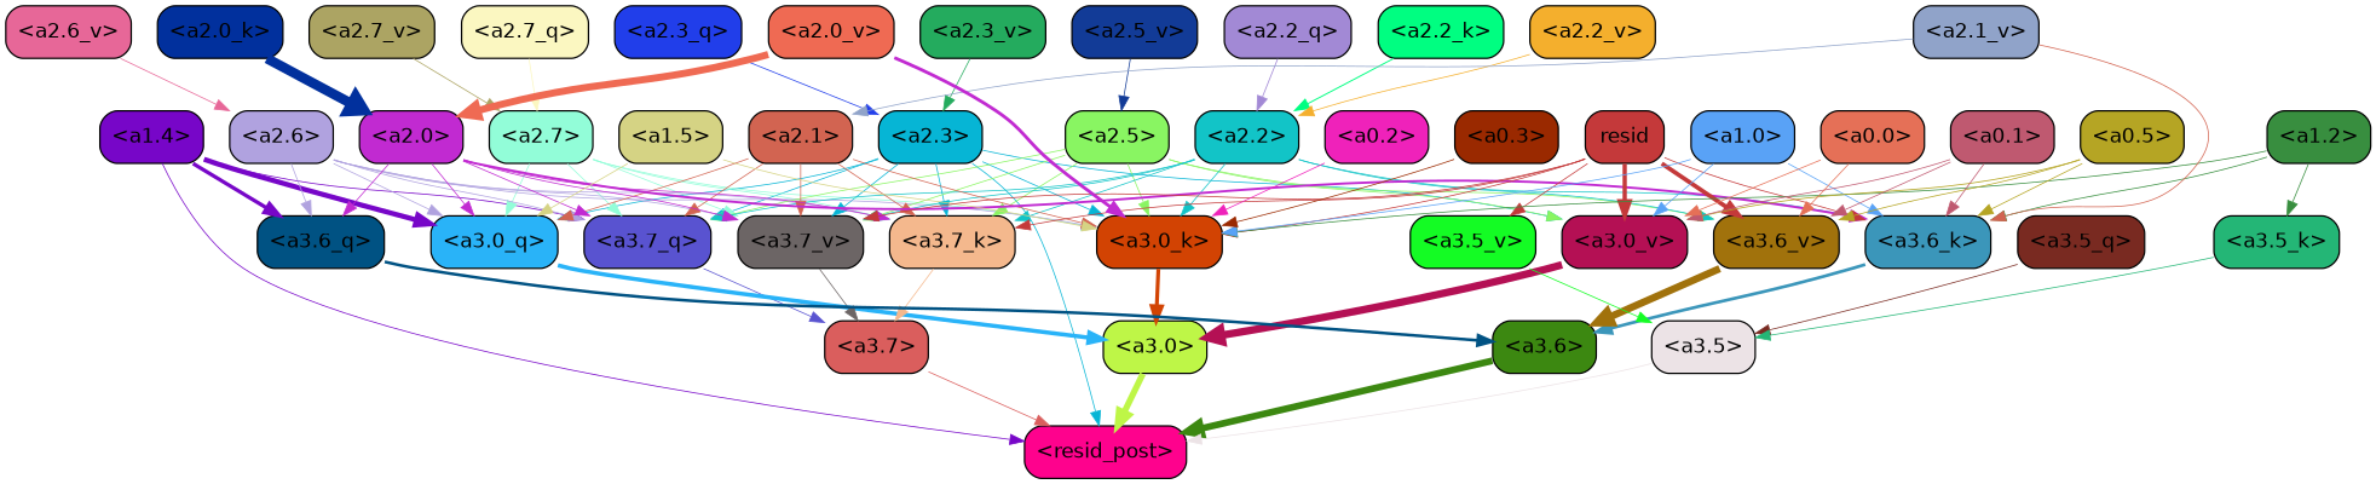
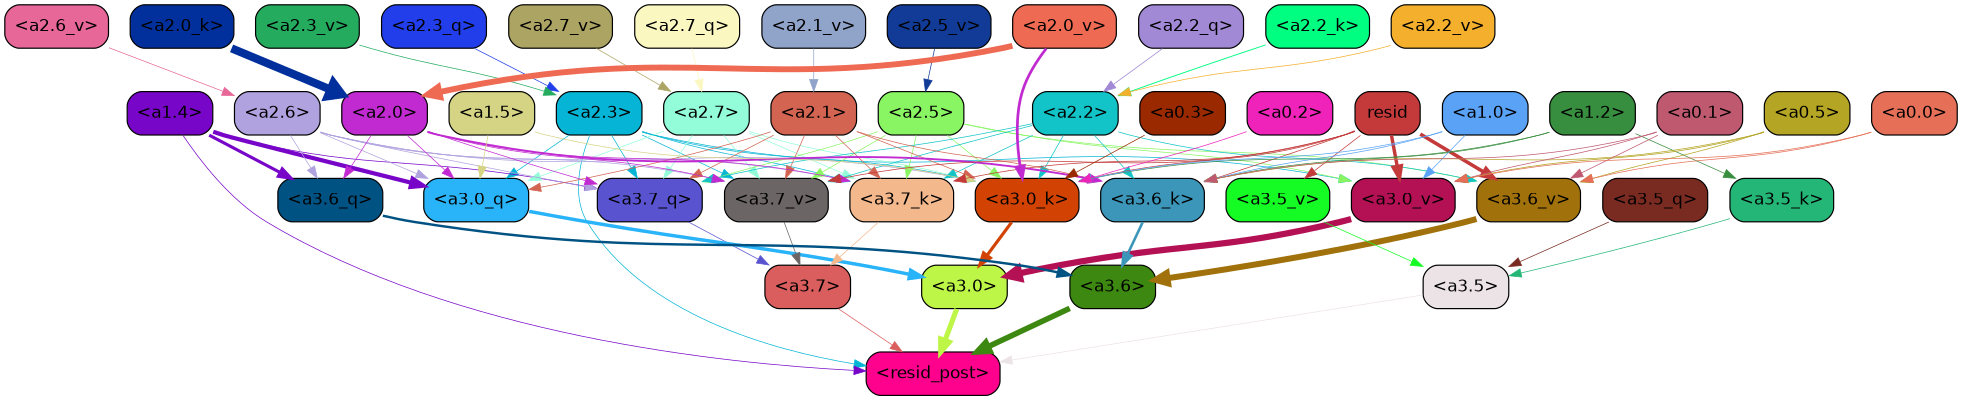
  strict digraph {
    splines=true
    node [color=black fontname=Helvetica shape=box style="filled, rounded"]
    edge [color="#06b5d5" penwidth=0.6]
    "<a3.7>" [fillcolor="#da5e5d"]
    "<resid_post>" [fillcolor="#fe028d"]
    "<a3.6>" [fillcolor="#3c8811"]
    "<a3.5>" [fillcolor="#ece3e6"]
    "<a3.0>" [fillcolor="#bef647"]
    "<a2.3>" [fillcolor="#06b5d5"]
    "<a3.7_q>" [fillcolor="#5953d0"]
    "<a3.0_q>" [fillcolor="#29b3f8"]
    "<a3.7_k>" [fillcolor="#f4b88d"]
    "<a3.0_k>" [fillcolor="#d24303"]
    "<a3.7_v>" [fillcolor="#6c6565"]
    "<a3.0_v>" [fillcolor="#b41054"]
    "<a1.4>" [fillcolor="#7706c8"]
    "<a3.6_q>" [fillcolor="#005283"]
    "<a3.5_q>" [fillcolor="#792a21"]
    "<a3.6_k>" [fillcolor="#3b96ba"]
    "<a3.5_k>" [fillcolor="#24b676"]
    "<a3.6_v>" [fillcolor="#a1720c"]
    "<a3.5_v>" [fillcolor="#14fc24"]
    "<a2.7>" [fillcolor="#92fdd8"]
    "<a2.6>" [fillcolor="#b0a2df"]
    "<a2.5>" [fillcolor="#89f562"]
    "<a2.2>" [fillcolor="#12c4c7"]
    "<a2.1>" [fillcolor="#d26451"]
    "<a2.0>" [fillcolor="#c12ad1"]
    "<a1.5>" [fillcolor="#d5d384"]
    n27 [fillcolor="#c4393a" label=resid]
    "<a1.2>" [fillcolor="#388e3f"]
    "<a1.0>" [fillcolor="#59a2f6"]
    "<a0.5>" [fillcolor="#b5a524"]
    "<a0.1>" [fillcolor="#bf5970"]
    "<a0.3>" [fillcolor="#9a2900"]
    "<a0.2>" [fillcolor="#ef22ba"]
    "<a0.0>" [fillcolor="#e57057"]
    "<a2.7_q>" [fillcolor="#fbf7c1"]
    "<a2.3_q>" [fillcolor="#213eea"]
    "<a2.2_q>" [fillcolor="#a289d5"]
    "<a2.2_k>" [fillcolor="#00fe81"]
    "<a2.0_k>" [fillcolor="#01309d"]
    "<a2.7_v>" [fillcolor="#aca463"]
    "<a2.6_v>" [fillcolor="#e76798"]
    "<a2.5_v>" [fillcolor="#123b97"]
    "<a2.3_v>" [fillcolor="#24ab5e"]
    "<a2.2_v>" [fillcolor="#f4af2d"]
    "<a2.1_v>" [fillcolor="#90a3c9"]
    "<a2.0_v>" [fillcolor="#ef6a53"]
    "<a3.7>" -> "<resid_post>" [color="#da5e5d"]
    "<a3.6>" -> "<resid_post>" [color="#3c8811" penwidth=4.6696330308914185]
    "<a3.5>" -> "<resid_post>" [color="#ece3e6"]
    "<a3.0>" -> "<resid_post>" [color="#bef647" penwidth=4.282557368278503]
    "<a2.3>" -> "<resid_post>"
    "<a2.3>" -> "<a3.7_q>"
    "<a2.3>" -> "<a3.0_q>"
    "<a2.3>" -> "<a3.7_k>"
    "<a2.3>" -> "<a3.0_k>"
    "<a2.3>" -> "<a3.7_v>"
    "<a2.3>" -> "<a3.0_v>"
    "<a3.7_q>" -> "<a3.7>" [color="#5953d0"]
    "<a3.0_q>" -> "<a3.0>" [color="#29b3f8" penwidth=2.8638100624084473]
    "<a3.7_k>" -> "<a3.7>" [color="#f4b88d"]
    "<a3.0_k>" -> "<a3.0>" [color="#d24303" penwidth=2.6274144649505615]
    "<a3.7_v>" -> "<a3.7>" [color="#6c6565"]
    "<a3.0_v>" -> "<a3.0>" [color="#b41054" penwidth=5.188832879066467]
    "<a1.4>" -> "<resid_post>" [color="#7706c8"]
    "<a1.4>" -> "<a3.7_q>" [color="#7706c8"]
    "<a1.4>" -> "<a3.0_q>" [color="#7706c8" penwidth=3.4971605762839317]
    "<a1.4>" -> "<a3.6_q>" [color="#7706c8" penwidth=2.6073555648326874]
    "<a3.6_q>" -> "<a3.6>" [color="#005283" penwidth=2.03758105635643]
    "<a3.5_q>" -> "<a3.5>" [color="#792a21"]
    "<a3.6_k>" -> "<a3.6>" [color="#3b96ba" penwidth=2.174198240041733]
    "<a3.5_k>" -> "<a3.5>" [color="#24b676"]
    "<a3.6_v>" -> "<a3.6>" [color="#a1720c" penwidth=5.002329230308533]
    "<a3.5_v>" -> "<a3.5>" [color="#14fc24"]
    "<a2.7>" -> "<a3.7_q>" [color="#92fdd8"]
    "<a2.7>" -> "<a3.0_q>" [color="#92fdd8"]
    "<a2.7>" -> "<a3.7_k>" [color="#92fdd8"]
    "<a2.7>" -> "<a3.0_k>" [color="#92fdd8"]
    "<a2.7>" -> "<a3.7_v>" [color="#92fdd8"]
    "<a2.6>" -> "<a3.7_q>" [color="#b0a2df"]
    "<a2.6>" -> "<a3.0_q>" [color="#b0a2df"]
    "<a2.6>" -> "<a3.7_k>" [color="#b0a2df"]
    "<a2.6>" -> "<a3.0_k>" [color="#b0a2df"]
    "<a2.6>" -> "<a3.7_v>" [color="#b0a2df"]
    "<a2.6>" -> "<a3.6_q>" [color="#b0a2df"]
    "<a2.5>" -> "<a3.7_q>" [color="#89f562"]
    "<a2.5>" -> "<a3.7_k>" [color="#89f562"]
    "<a2.5>" -> "<a3.0_k>" [color="#89f562"]
    "<a2.5>" -> "<a3.7_v>" [color="#89f562"]
    "<a2.5>" -> "<a3.0_v>" [color="#89f562"]
    "<a2.5>" -> "<a3.6_v>" [color="#89f562"]
    "<a2.2>" -> "<a3.7_q>" [color="#12c4c7"]
    "<a2.2>" -> "<a3.7_k>" [color="#12c4c7"]
    "<a2.2>" -> "<a3.0_k>" [color="#12c4c7"]
    "<a2.2>" -> "<a3.7_v>" [color="#12c4c7"]
    "<a2.2>" -> "<a3.6_k>" [color="#12c4c7"]
    "<a2.2>" -> "<a3.6_v>" [color="#12c4c7"]
    "<a2.1>" -> "<a3.7_q>" [color="#d26451"]
    "<a2.1>" -> "<a3.0_q>" [color="#d26451"]
    "<a2.1>" -> "<a3.7_k>" [color="#d26451"]
    "<a2.1>" -> "<a3.0_k>" [color="#d26451"]
    "<a2.1>" -> "<a3.7_v>" [color="#d26451"]
-   "<a2.1_v>" -> "<a3.6_k>" [color="#d26451"]
+   "<a2.1>" -> "<a3.6_k>" [color="#d26451"]
    "<a2.0>" -> "<a3.7_q>" [color="#c12ad1"]
    "<a2.0>" -> "<a3.0_q>" [color="#c12ad1"]
    "<a2.0>" -> "<a3.7_k>" [color="#c12ad1"]
    "<a2.0>" -> "<a3.7_v>" [color="#c12ad1"]
    "<a2.0>" -> "<a3.6_q>" [color="#c12ad1"]
    "<a2.0>" -> "<a3.6_k>" [color="#c12ad1" penwidth=1.5568191409111023]
    "<a1.5>" -> "<a3.0_q>" [color="#d5d384"]
    "<a1.5>" -> "<a3.0_k>" [color="#d5d384"]
    n27 -> "<a3.7_k>" [color="#c4393a"]
    n27 -> "<a3.0_k>" [color="#c4393a"]
    n27 -> "<a3.7_v>" [color="#c4393a"]
    n27 -> "<a3.0_v>" [color="#c4393a" penwidth=2.8686431646347046]
    n27 -> "<a3.6_k>" [color="#c4393a"]
    n27 -> "<a3.6_v>" [color="#c4393a" penwidth=2.9588699340820312]
    n27 -> "<a3.5_v>" [color="#c4393a"]
    "<a1.2>" -> "<a3.0_k>" [color="#388e3f"]
    "<a1.2>" -> "<a3.6_k>" [color="#388e3f"]
    "<a1.2>" -> "<a3.5_k>" [color="#388e3f"]
    "<a1.0>" -> "<a3.0_k>" [color="#59a2f6"]
    "<a1.0>" -> "<a3.0_v>" [color="#59a2f6"]
    "<a1.0>" -> "<a3.6_k>" [color="#59a2f6"]
    "<a0.5>" -> "<a3.0_v>" [color="#b5a524" penwidth=0.6421224474906921]
    "<a0.5>" -> "<a3.6_k>" [color="#b5a524"]
    "<a0.5>" -> "<a3.6_v>" [color="#b5a524"]
    "<a0.1>" -> "<a3.0_v>" [color="#bf5970"]
    "<a0.1>" -> "<a3.6_k>" [color="#bf5970"]
    "<a0.1>" -> "<a3.6_v>" [color="#bf5970"]
    "<a0.3>" -> "<a3.0_k>" [color="#9a2900"]
    "<a0.2>" -> "<a3.0_k>" [color="#ef22ba"]
    "<a0.0>" -> "<a3.0_v>" [color="#e57057"]
    "<a0.0>" -> "<a3.6_v>" [color="#e57057"]
    "<a2.7_q>" -> "<a2.7>" [color="#fbf7c1"]
    "<a2.3_q>" -> "<a2.3>" [color="#213eea"]
    "<a2.2_q>" -> "<a2.2>" [color="#a289d5" penwidth=0.6340763568878174]
    "<a2.2_k>" -> "<a2.2>" [color="#00fe81" penwidth=0.7764816284179688]
    "<a2.0_k>" -> "<a2.0>" [color="#01309d" penwidth=6.773025274276733]
    "<a2.7_v>" -> "<a2.7>" [color="#aca463"]
    "<a2.6_v>" -> "<a2.6>" [color="#e76798"]
    "<a2.5_v>" -> "<a2.5>" [color="#123b97"]
    "<a2.3_v>" -> "<a2.3>" [color="#24ab5e"]
    "<a2.2_v>" -> "<a2.2>" [color="#f4af2d"]
    "<a2.1_v>" -> "<a2.1>" [color="#90a3c9"]
    "<a2.0_v>" -> "<a3.0_k>" [color="#c12ad1" penwidth=2.270527422428131]
    "<a2.0_v>" -> "<a2.0>" [color="#ef6a53" penwidth=4.906715989112854]
  }
